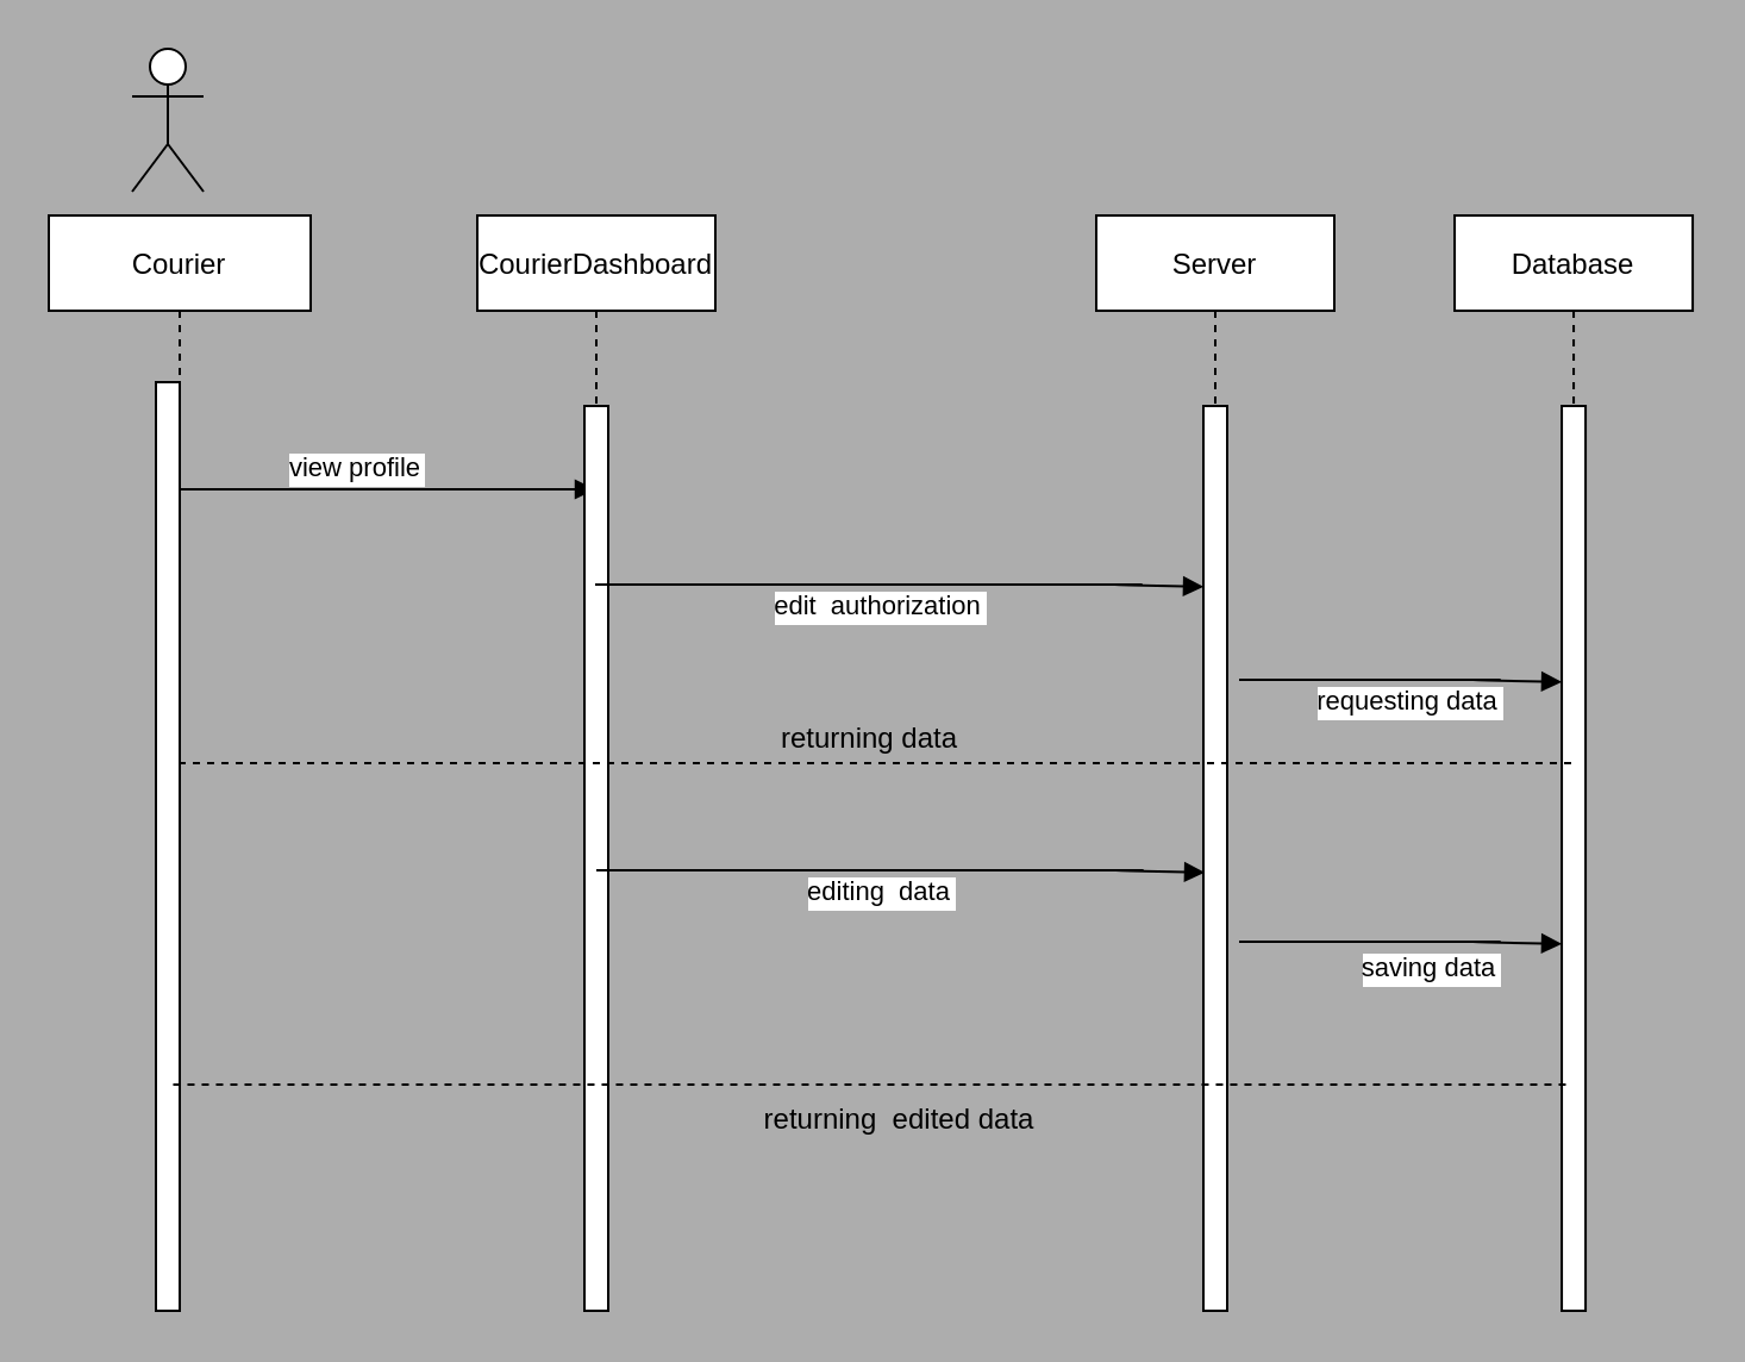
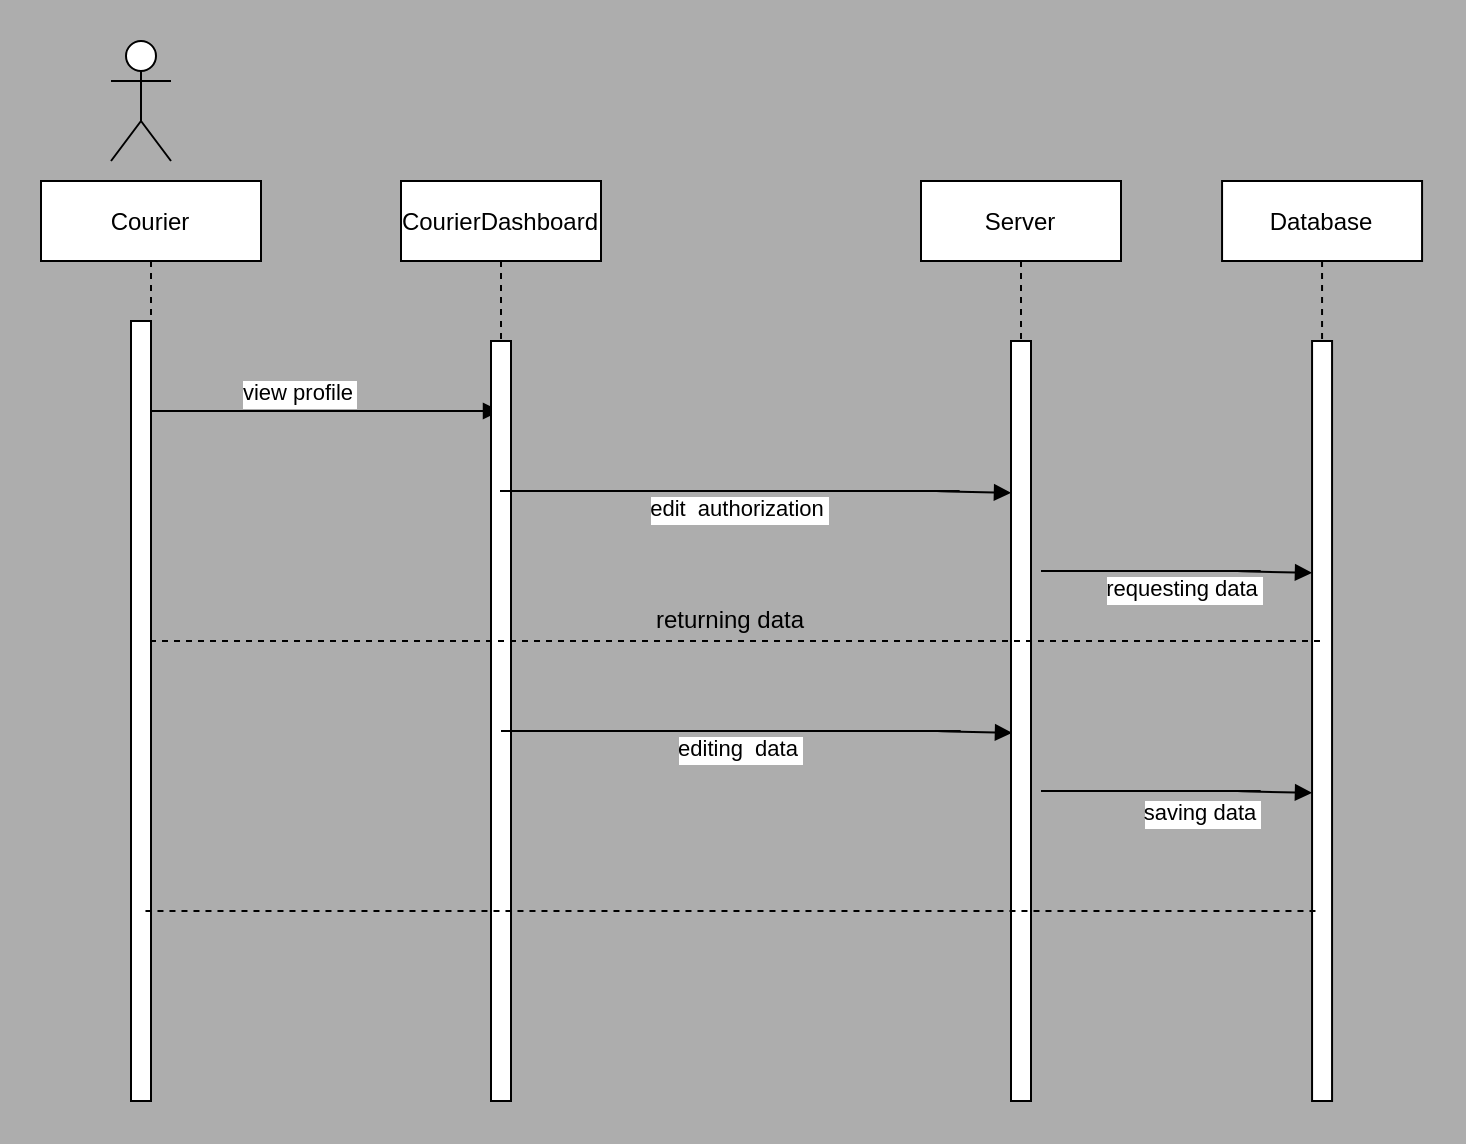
  <mxCell id="0" />
  <mxCell id="1" parent="0" />
  <mxCell id="2" value="Courier" style="shape=umlLifeline;perimeter=lifelinePerimeter;container=1;collapsible=0;recursiveResize=0;rounded=0;shadow=0;strokeWidth=1;" vertex="1" parent="1"><mxGeometry x="20" y="90" width="110" height="460" as="geometry" /></mxCell>
  <mxCell id="3" value="" style="points=[];perimeter=orthogonalPerimeter;rounded=0;shadow=0;strokeWidth=1;" vertex="1" parent="2"><mxGeometry x="45" y="70" width="10" height="390" as="geometry" /></mxCell>
  <mxCell id="4" value="view profile" style="verticalAlign=bottom;endArrow=block;shadow=0;strokeWidth=1;" edge="1" parent="2" target="6"><mxGeometry relative="1" as="geometry"><mxPoint x="55" y="115" as="sourcePoint" /><mxPoint x="166.5" y="115.9" as="targetPoint" /><Array as="points"><mxPoint x="145.5" y="115" /><mxPoint x="125.5" y="115" /></Array></mxGeometry></mxCell>
  <mxCell id="5" value="&lt;br&gt;" style="edgeLabel;html=1;align=center;verticalAlign=middle;resizable=0;points=[];" vertex="1" connectable="0" parent="4"><mxGeometry x="0.05" y="-4" relative="1" as="geometry"><mxPoint as="offset" /></mxGeometry></mxCell>
  <mxCell id="6" value="CourierDashboard" style="shape=umlLifeline;perimeter=lifelinePerimeter;container=1;collapsible=0;recursiveResize=0;rounded=0;shadow=0;strokeWidth=1;" vertex="1" parent="1"><mxGeometry x="200" y="90" width="100" height="460" as="geometry" /></mxCell>
  <mxCell id="7" value="" style="points=[];perimeter=orthogonalPerimeter;rounded=0;shadow=0;strokeWidth=1;" vertex="1" parent="6"><mxGeometry x="45" y="80" width="10" height="380" as="geometry" /></mxCell>
  <mxCell id="8" value="Server" style="shape=umlLifeline;perimeter=lifelinePerimeter;container=1;collapsible=0;recursiveResize=0;rounded=0;shadow=0;strokeWidth=1;" vertex="1" parent="1"><mxGeometry x="460" y="90" width="100" height="460" as="geometry" /></mxCell>
  <mxCell id="9" value="" style="points=[];perimeter=orthogonalPerimeter;rounded=0;shadow=0;strokeWidth=1;" vertex="1" parent="8"><mxGeometry x="45" y="80" width="10" height="380" as="geometry" /></mxCell>
  <mxCell id="10" value="edit  authorization" style="verticalAlign=bottom;endArrow=block;shadow=0;strokeWidth=1;entryX=0.1;entryY=0.016;entryDx=0;entryDy=0;entryPerimeter=0;" edge="1" parent="8" source="6"><mxGeometry x="-0.201" y="-18" relative="1" as="geometry"><mxPoint x="-66.5" y="155" as="sourcePoint" /><mxPoint x="45" y="155.9" as="targetPoint" /><Array as="points"><mxPoint x="24" y="155" /><mxPoint x="4" y="155" /></Array><mxPoint x="1" as="offset" /></mxGeometry></mxCell>
  <mxCell id="11" value="&lt;br&gt;" style="edgeLabel;html=1;align=center;verticalAlign=middle;resizable=0;points=[];" vertex="1" connectable="0" parent="10"><mxGeometry x="0.05" y="-4" relative="1" as="geometry"><mxPoint as="offset" /></mxGeometry></mxCell>
  <mxCell id="12" value="" style="shape=umlActor;verticalLabelPosition=bottom;verticalAlign=top;html=1;outlineConnect=0;" vertex="1" parent="1"><mxGeometry x="55" y="20" width="30" height="60" as="geometry" /></mxCell>
  <mxCell id="13" value="Database" style="shape=umlLifeline;perimeter=lifelinePerimeter;container=1;collapsible=0;recursiveResize=0;rounded=0;shadow=0;strokeWidth=1;" vertex="1" parent="1"><mxGeometry x="610.53" y="90" width="100" height="460" as="geometry" /></mxCell>
  <mxCell id="14" value="" style="points=[];perimeter=orthogonalPerimeter;rounded=0;shadow=0;strokeWidth=1;" vertex="1" parent="13"><mxGeometry x="45" y="80" width="10" height="380" as="geometry" /></mxCell>
  <mxCell id="15" value="&lt;br&gt;" style="edgeLabel;html=1;align=center;verticalAlign=middle;resizable=0;points=[];" vertex="1" connectable="0" parent="1"><mxGeometry x="610.879" y="214.115" as="geometry" /></mxCell>
  <mxCell id="16" value="&lt;br&gt;" style="edgeLabel;html=1;align=center;verticalAlign=middle;resizable=0;points=[];" vertex="1" connectable="0" parent="1"><mxGeometry x="600.003" y="279.69" as="geometry" /></mxCell>
  <mxCell id="17" value="requesting data" style="verticalAlign=bottom;endArrow=block;shadow=0;strokeWidth=1;entryX=0.1;entryY=0.016;entryDx=0;entryDy=0;entryPerimeter=0;" edge="1" parent="1"><mxGeometry x="-0.201" y="-18" relative="1" as="geometry"><mxPoint x="520" y="285" as="sourcePoint" /><mxPoint x="655.5" y="285.9" as="targetPoint" /><Array as="points"><mxPoint x="634.5" y="285" /><mxPoint x="614.5" y="285" /></Array><mxPoint x="1" as="offset" /></mxGeometry></mxCell>
  <mxCell id="18" value="&lt;br&gt;" style="edgeLabel;html=1;align=center;verticalAlign=middle;resizable=0;points=[];" vertex="1" connectable="0" parent="17"><mxGeometry x="0.05" y="-4" relative="1" as="geometry"><mxPoint as="offset" /></mxGeometry></mxCell>
  <mxCell id="19" value="" style="endArrow=none;dashed=1;html=1;rounded=0;" edge="1" parent="1" source="2" target="13"><mxGeometry width="50" height="50" relative="1" as="geometry"><mxPoint x="430" y="405" as="sourcePoint" /><mxPoint x="480" y="355" as="targetPoint" /></mxGeometry></mxCell>
  <mxCell id="20" value="returning data" style="text;html=1;strokeColor=none;fillColor=none;align=center;verticalAlign=middle;whiteSpace=wrap;rounded=0;" vertex="1" parent="1"><mxGeometry x="320" y="295" width="90" height="30" as="geometry" /></mxCell>
  <mxCell id="21" value="editing  data" style="verticalAlign=bottom;endArrow=block;shadow=0;strokeWidth=1;entryX=0.1;entryY=0.016;entryDx=0;entryDy=0;entryPerimeter=0;" edge="1" parent="1"><mxGeometry x="-0.201" y="-18" relative="1" as="geometry"><mxPoint x="250" y="365" as="sourcePoint" /><mxPoint x="505.5" y="365.9" as="targetPoint" /><Array as="points"><mxPoint x="484.5" y="365" /><mxPoint x="464.5" y="365" /></Array><mxPoint x="1" as="offset" /></mxGeometry></mxCell>
  <mxCell id="22" value="&lt;br&gt;" style="edgeLabel;html=1;align=center;verticalAlign=middle;resizable=0;points=[];" vertex="1" connectable="0" parent="21"><mxGeometry x="0.05" y="-4" relative="1" as="geometry"><mxPoint as="offset" /></mxGeometry></mxCell>
  <mxCell id="23" value="saving data" style="verticalAlign=bottom;endArrow=block;shadow=0;strokeWidth=1;entryX=0.1;entryY=0.016;entryDx=0;entryDy=0;entryPerimeter=0;" edge="1" parent="1"><mxGeometry x="-0.088" y="-20" relative="1" as="geometry"><mxPoint x="520" y="395" as="sourcePoint" /><mxPoint x="655.5" y="395.9" as="targetPoint" /><Array as="points"><mxPoint x="634.5" y="395" /><mxPoint x="614.5" y="395" /></Array><mxPoint as="offset" /></mxGeometry></mxCell>
  <mxCell id="24" value="&lt;br&gt;" style="edgeLabel;html=1;align=center;verticalAlign=middle;resizable=0;points=[];" vertex="1" connectable="0" parent="23"><mxGeometry x="0.05" y="-4" relative="1" as="geometry"><mxPoint as="offset" /></mxGeometry></mxCell>
  <mxCell id="25" value="" style="endArrow=none;dashed=1;html=1;rounded=0;" edge="1" parent="1"><mxGeometry width="50" height="50" relative="1" as="geometry"><mxPoint x="72.24" y="455" as="sourcePoint" /><mxPoint x="657.77" y="455" as="targetPoint" /></mxGeometry></mxCell>
- <mxCell id="26" value="returning&amp;nbsp; edited data" style="text;html=1;strokeColor=none;fillColor=none;align=center;verticalAlign=middle;whiteSpace=wrap;rounded=0;" vertex="1" parent="1"><mxGeometry x="315" y="455" width="125" height="30" as="geometry" /></mxCell>
